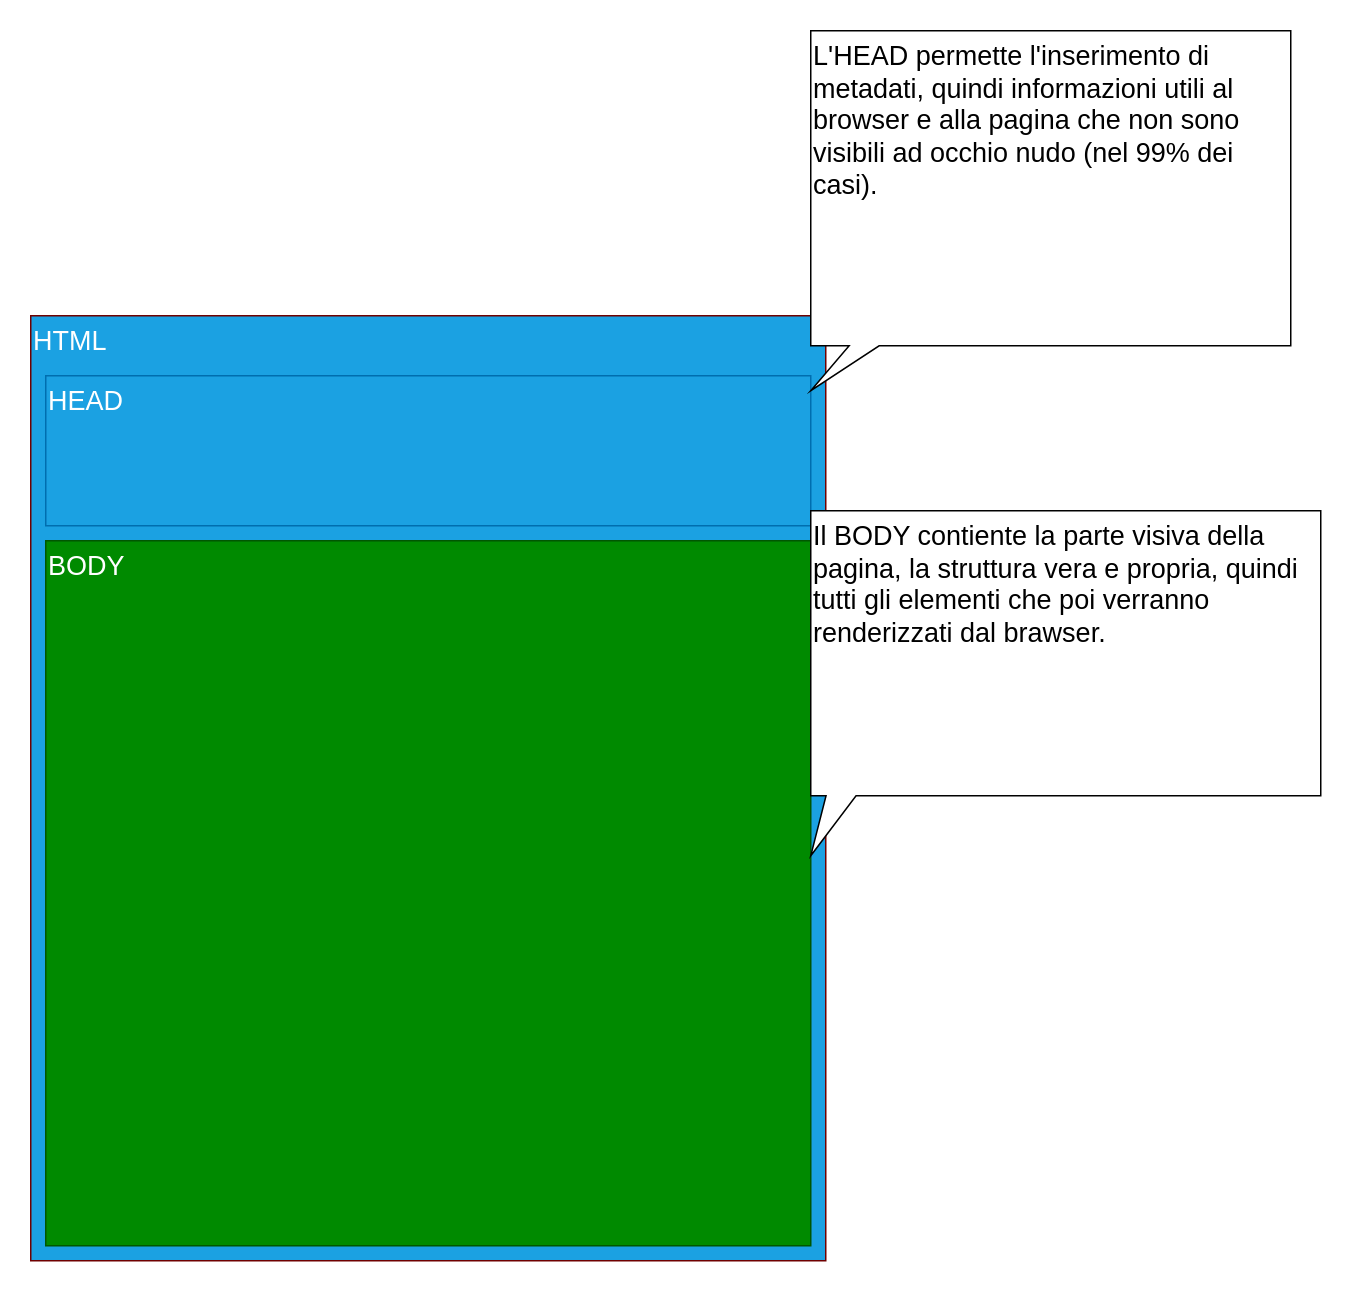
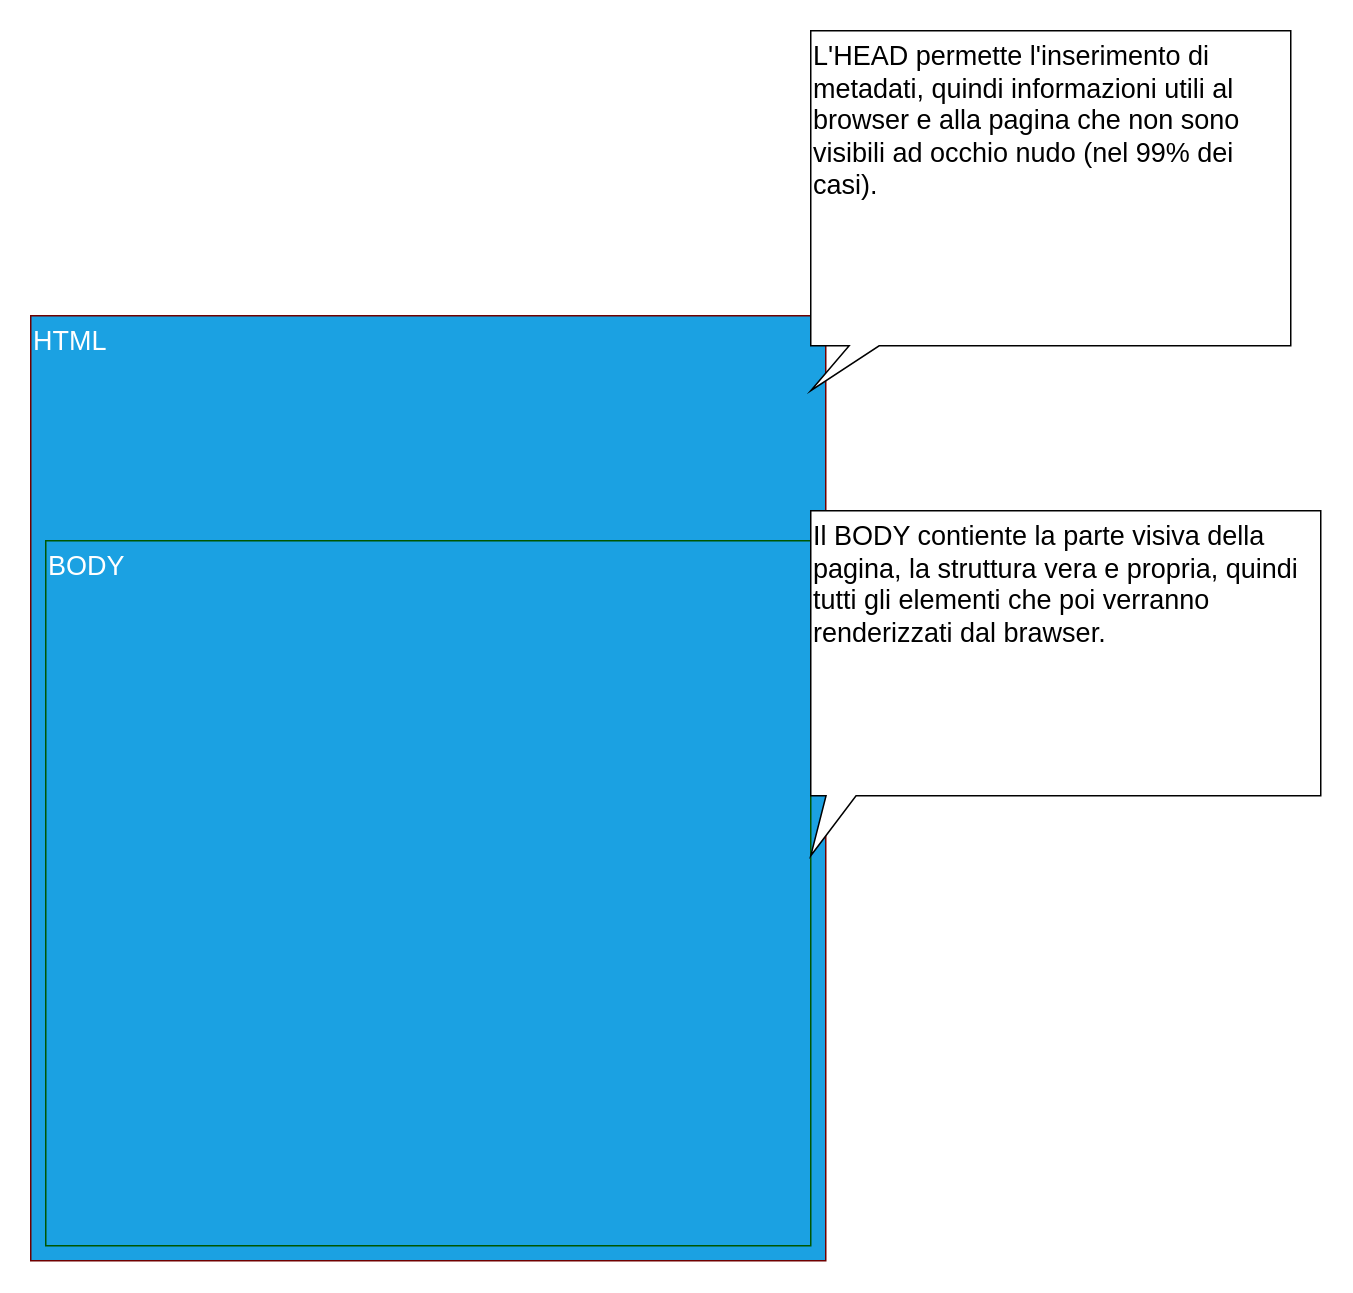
  <mxCell id="0" />
  <mxCell id="1" parent="0" />
  <mxCell id="2" value="HTML" style="rounded=0;whiteSpace=wrap;html=1;align=left;verticalAlign=top;fontSize=18;fillColor=#1ba1e2;strokeColor=#6F0000;fontColor=#ffffff;" vertex="1" parent="1"><mxGeometry x="20" y="210" width="530" height="630" as="geometry" /></mxCell>
- <mxCell id="3" value="HEAD" style="rounded=0;whiteSpace=wrap;html=1;align=left;verticalAlign=top;fontSize=18;fillColor=#1ba1e2;strokeColor=#006EAF;fontColor=#ffffff;" vertex="1" parent="1"><mxGeometry x="30" y="250" width="510" height="100" as="geometry" /></mxCell>
- <mxCell id="4" value="BODY" style="rounded=0;whiteSpace=wrap;html=1;align=left;verticalAlign=top;fontSize=18;fillColor=#008a00;strokeColor=#005700;fontColor=#ffffff;" vertex="1" parent="1"><mxGeometry x="30" y="360" width="510" height="470" as="geometry" /></mxCell>
+ <mxCell id="4" value="BODY" style="rounded=0;whiteSpace=wrap;html=1;align=left;verticalAlign=top;fontSize=18;fillColor=#1ba1e2;strokeColor=#005700;fontColor=#ffffff;" vertex="1" parent="1"><mxGeometry x="30" y="360" width="510" height="470" as="geometry" /></mxCell>
  <mxCell id="5" value="L'HEAD permette l'inserimento di metadati, quindi informazioni utili al browser e alla pagina che non sono visibili ad occhio nudo (nel 99% dei casi).&amp;nbsp;" style="shape=callout;whiteSpace=wrap;html=1;perimeter=calloutPerimeter;fontSize=18;position2=0;size=30;position=0.08;align=left;verticalAlign=top;" vertex="1" parent="1"><mxGeometry x="540" y="20" width="320" height="240" as="geometry" /></mxCell>
  <mxCell id="6" value="Il BODY contiente la parte visiva della pagina, la struttura vera e propria, quindi tutti gli elementi che poi verranno renderizzati dal brawser." style="shape=callout;whiteSpace=wrap;html=1;perimeter=calloutPerimeter;fontSize=18;position2=0;size=40;position=0.03;align=left;verticalAlign=top;" vertex="1" parent="1"><mxGeometry x="540" y="340" width="340" height="230" as="geometry" /></mxCell>
